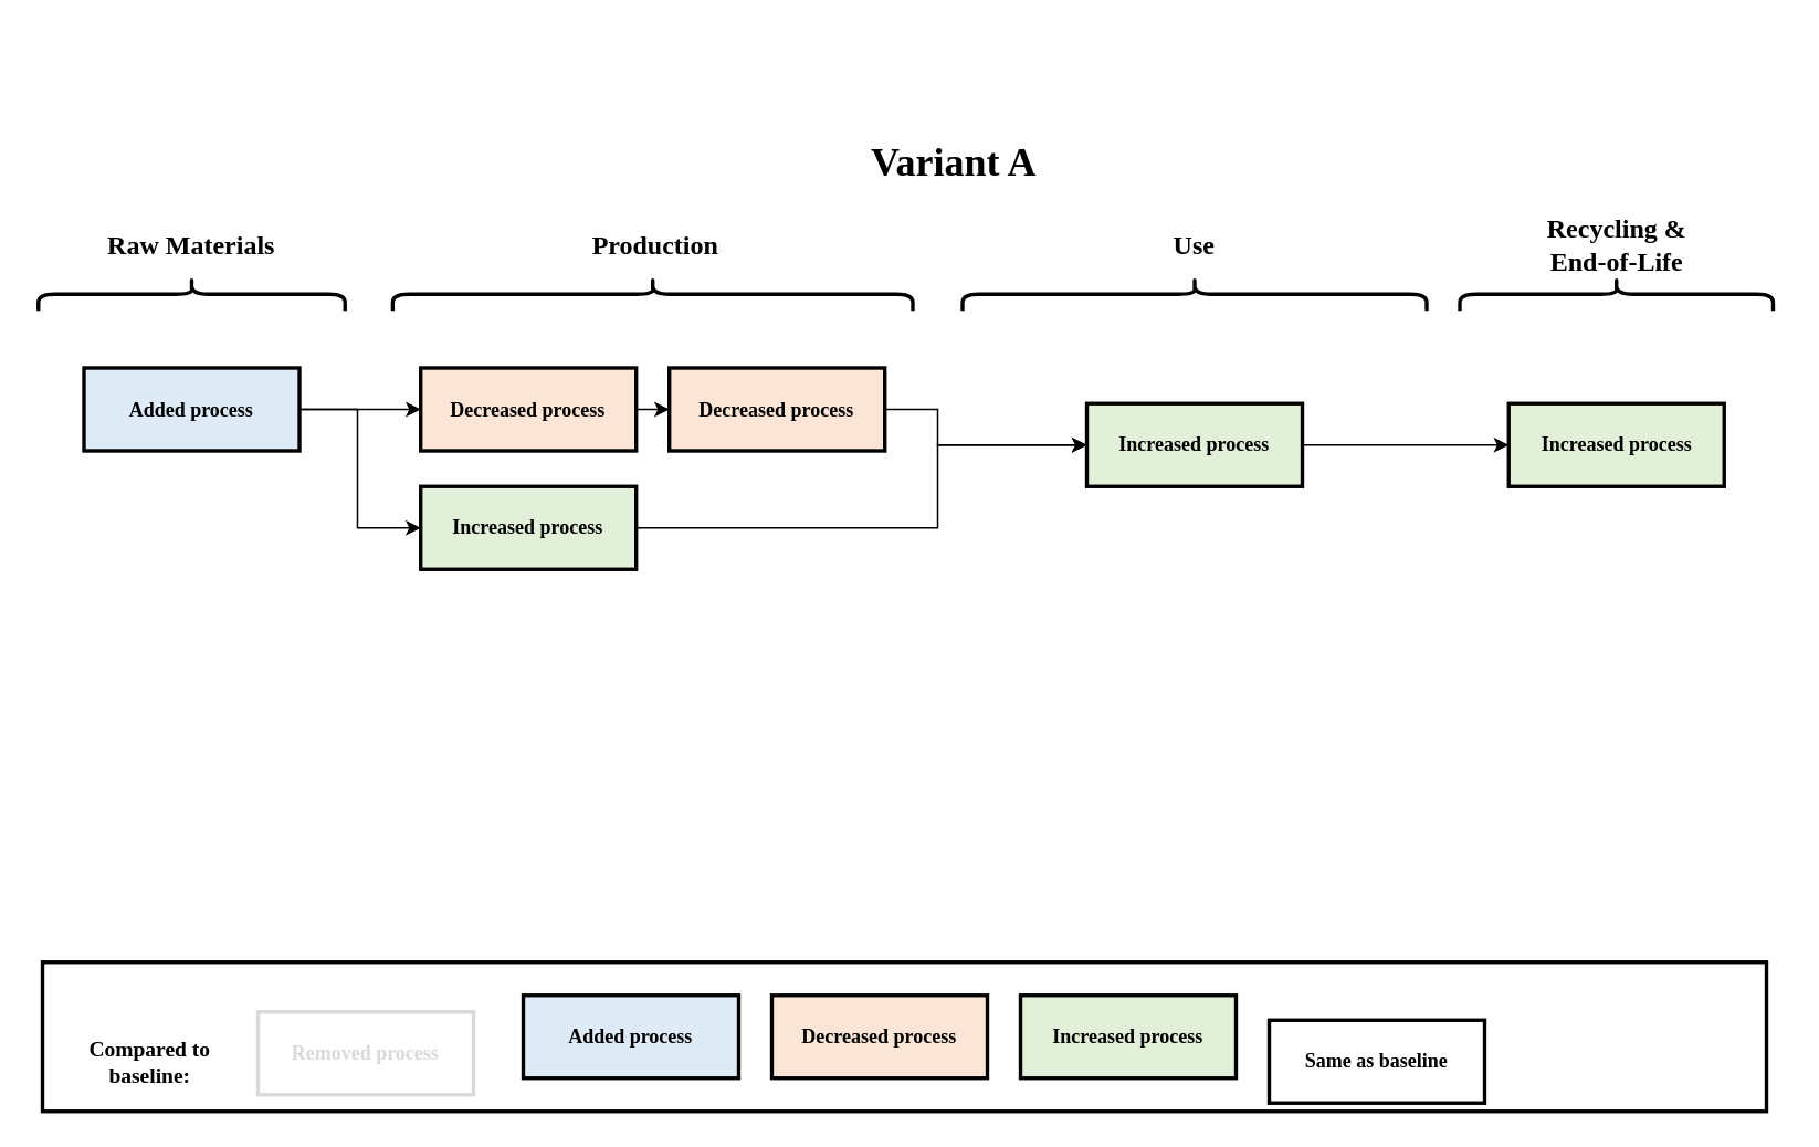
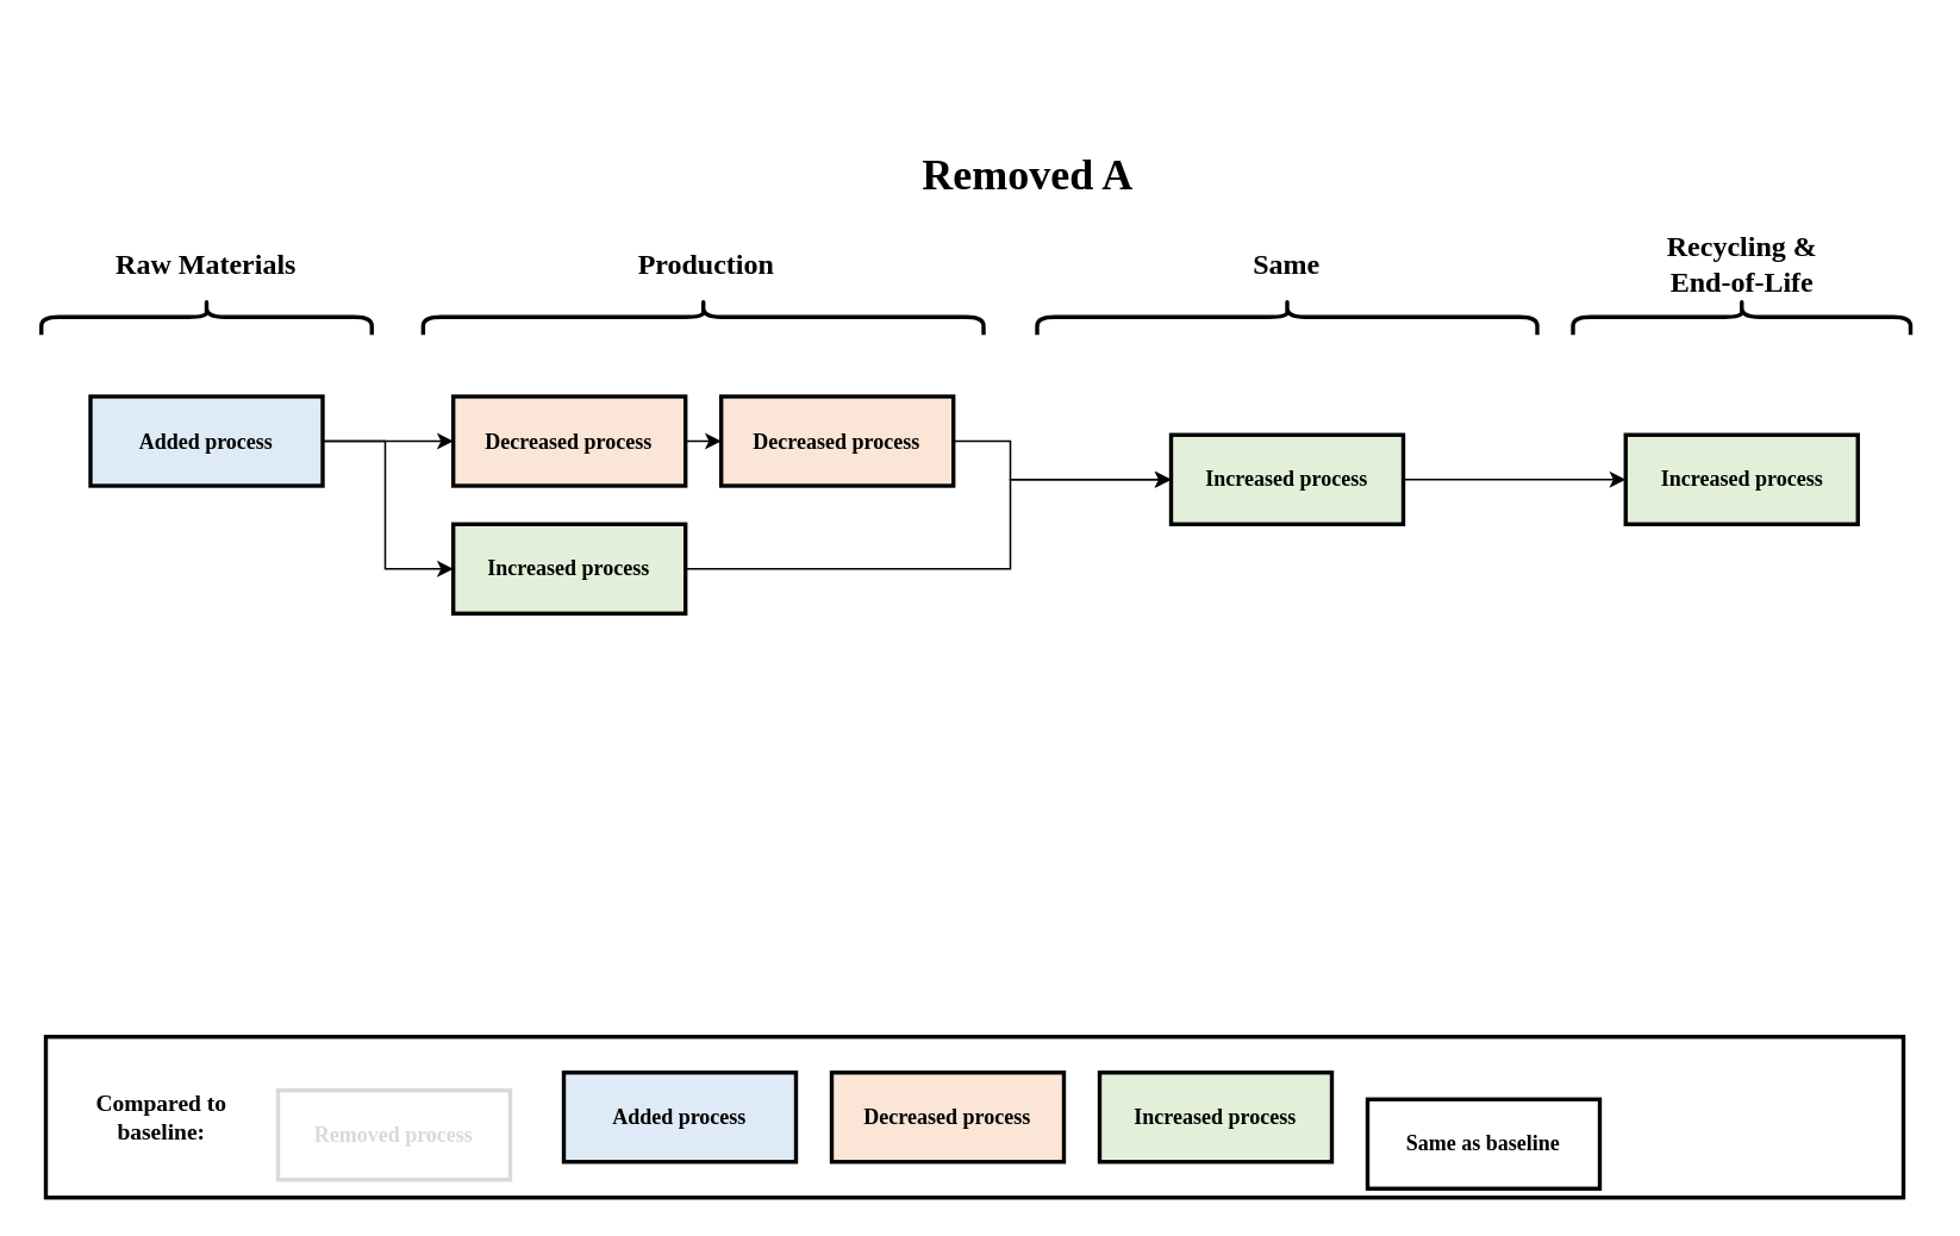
  <mxCell id="0" />
  <mxCell id="1" parent="0" />
  <mxCell id="2" value="" style="shape=curlyBracket;whiteSpace=wrap;html=1;rounded=1;fontFamily=Libre Baskerville;fontSource=https%3A%2F%2Ffonts.googleapis.com%2Fcss%3Ffamily%3DLibre%2BBaskerville;fontSize=13;fontColor=#000000;strokeColor=#000000;strokeWidth=2.25;fillColor=none;size=0.5;rotation=90;" parent="1" vertex="1"><mxGeometry x="105" y="84.5" width="20" height="185" as="geometry" /></mxCell>
  <mxCell id="3" value="" style="shape=curlyBracket;whiteSpace=wrap;html=1;rounded=1;fontFamily=Libre Baskerville;fontSource=https%3A%2F%2Ffonts.googleapis.com%2Fcss%3Ffamily%3DLibre%2BBaskerville;fontSize=13;fontColor=#000000;strokeColor=#000000;strokeWidth=2.25;fillColor=none;size=0.5;rotation=90;" parent="1" vertex="1"><mxGeometry x="383.13" y="20.13" width="20" height="313.75" as="geometry" /></mxCell>
  <mxCell id="4" value="" style="shape=curlyBracket;whiteSpace=wrap;html=1;rounded=1;fontFamily=Libre Baskerville;fontSource=https%3A%2F%2Ffonts.googleapis.com%2Fcss%3Ffamily%3DLibre%2BBaskerville;fontSize=13;fontColor=#000000;strokeColor=#000000;strokeWidth=2.25;fillColor=none;size=0.5;rotation=90;" parent="1" vertex="1"><mxGeometry x="710" y="37" width="20" height="280" as="geometry" /></mxCell>
  <mxCell id="5" value="" style="shape=curlyBracket;whiteSpace=wrap;html=1;rounded=1;fontFamily=Libre Baskerville;fontSource=https%3A%2F%2Ffonts.googleapis.com%2Fcss%3Ffamily%3DLibre%2BBaskerville;fontSize=13;fontColor=#000000;strokeColor=#000000;strokeWidth=2.25;fillColor=none;size=0.5;rotation=90;" parent="1" vertex="1"><mxGeometry x="964.5" y="82.5" width="20" height="189" as="geometry" /></mxCell>
  <mxCell id="6" value="&lt;font style=&quot;font-size: 16px;&quot;&gt;Raw Materials&lt;/font&gt;" style="text;html=1;strokeColor=none;fillColor=none;align=center;verticalAlign=middle;whiteSpace=wrap;rounded=0;dashed=1;dashPattern=1 1;fontColor=#000000;fontFamily=Libre Baskerville;fontSource=https%3A%2F%2Ffonts.googleapis.com%2Fcss%3Ffamily%3DLibre%2BBaskerville;fontStyle=1;fontSize=13;" parent="1" vertex="1"><mxGeometry x="20" y="122" width="190" height="50" as="geometry" /></mxCell>
  <mxCell id="7" value="&lt;font style=&quot;font-size: 16px;&quot;&gt;Production&lt;/font&gt;" style="text;html=1;strokeColor=none;fillColor=none;align=center;verticalAlign=middle;whiteSpace=wrap;rounded=0;dashed=1;dashPattern=1 1;fontColor=#000000;fontFamily=Libre Baskerville;fontSource=https%3A%2F%2Ffonts.googleapis.com%2Fcss%3Ffamily%3DLibre%2BBaskerville;fontStyle=1;fontSize=13;" parent="1" vertex="1"><mxGeometry x="235" y="122" width="320" height="50" as="geometry" /></mxCell>
- <mxCell id="8" value="&lt;font style=&quot;font-size: 16px;&quot;&gt;Use&lt;/font&gt;" style="text;html=1;strokeColor=none;fillColor=none;align=center;verticalAlign=middle;whiteSpace=wrap;rounded=0;dashed=1;dashPattern=1 1;fontColor=#000000;fontFamily=Libre Baskerville;fontSource=https%3A%2F%2Ffonts.googleapis.com%2Fcss%3Ffamily%3DLibre%2BBaskerville;fontStyle=1;fontSize=13;" parent="1" vertex="1"><mxGeometry x="575" y="122" width="290" height="50" as="geometry" /></mxCell>
+ <mxCell id="8" value="&lt;font style=&quot;font-size: 16px;&quot;&gt;Same&lt;/font&gt;" style="text;html=1;strokeColor=none;fillColor=none;align=center;verticalAlign=middle;whiteSpace=wrap;rounded=0;dashed=1;dashPattern=1 1;fontColor=#000000;fontFamily=Libre Baskerville;fontSource=https%3A%2F%2Ffonts.googleapis.com%2Fcss%3Ffamily%3DLibre%2BBaskerville;fontStyle=1;fontSize=13;" parent="1" vertex="1"><mxGeometry x="575" y="122" width="290" height="50" as="geometry" /></mxCell>
  <mxCell id="9" value="&lt;font style=&quot;font-size: 16px;&quot;&gt;Recycling &amp;amp; &lt;br&gt;End-of-Life&lt;/font&gt;" style="text;html=1;strokeColor=none;fillColor=none;align=center;verticalAlign=middle;whiteSpace=wrap;rounded=0;dashed=1;dashPattern=1 1;fontColor=#000000;fontFamily=Libre Baskerville;fontSource=https%3A%2F%2Ffonts.googleapis.com%2Fcss%3Ffamily%3DLibre%2BBaskerville;fontStyle=1;fontSize=13;" parent="1" vertex="1"><mxGeometry x="875" y="122" width="200" height="50" as="geometry" /></mxCell>
  <mxCell id="10" style="rounded=0;orthogonalLoop=1;jettySize=auto;html=1;exitX=1;exitY=0.5;exitDx=0;exitDy=0;entryX=0;entryY=0.5;entryDx=0;entryDy=0;fontFamily=Libre Baskerville;fontSource=https%3A%2F%2Ffonts.googleapis.com%2Fcss%3Ffamily%3DLibre%2BBaskerville;fontSize=16;fontColor=#000000;" parent="1" source="12" target="14" edge="1"><mxGeometry relative="1" as="geometry" /></mxCell>
  <mxCell id="11" style="edgeStyle=orthogonalEdgeStyle;rounded=0;orthogonalLoop=1;jettySize=auto;html=1;exitX=1;exitY=0.5;exitDx=0;exitDy=0;entryX=0;entryY=0.5;entryDx=0;entryDy=0;fontFamily=Libre Baskerville;fontSource=https%3A%2F%2Ffonts.googleapis.com%2Fcss%3Ffamily%3DLibre%2BBaskerville;fontSize=16;fontColor=#000000;" parent="1" source="12" edge="1"><mxGeometry relative="1" as="geometry"><mxPoint x="253.13" y="318" as="targetPoint" /><Array as="points"><mxPoint x="215" y="246" /><mxPoint x="215" y="318" /></Array></mxGeometry></mxCell>
  <mxCell id="12" value="&lt;b&gt;Added process&lt;/b&gt;" style="rounded=0;whiteSpace=wrap;html=1;fillColor=#DEEBF7;strokeWidth=2.25;fontFamily=Libre Baskerville;fontSource=https%3A%2F%2Ffonts.googleapis.com%2Fcss%3Ffamily%3DLibre%2BBaskerville;" parent="1" vertex="1"><mxGeometry x="50" y="221.5" width="130" height="50" as="geometry" /></mxCell>
  <mxCell id="13" style="edgeStyle=none;rounded=0;orthogonalLoop=1;jettySize=auto;html=1;exitX=1;exitY=0.5;exitDx=0;exitDy=0;entryX=0;entryY=0.5;entryDx=0;entryDy=0;fontFamily=Libre Baskerville;fontSource=https%3A%2F%2Ffonts.googleapis.com%2Fcss%3Ffamily%3DLibre%2BBaskerville;fontSize=16;fontColor=#000000;" parent="1" source="14" target="16" edge="1"><mxGeometry relative="1" as="geometry" /></mxCell>
  <mxCell id="14" value="&lt;b&gt;Decreased process&lt;/b&gt;" style="rounded=0;whiteSpace=wrap;html=1;fillColor=#FBE5D6;strokeWidth=2.25;fontFamily=Libre Baskerville;fontSource=https%3A%2F%2Ffonts.googleapis.com%2Fcss%3Ffamily%3DLibre%2BBaskerville;" parent="1" vertex="1"><mxGeometry x="253.13" y="221.5" width="130" height="50" as="geometry" /></mxCell>
  <mxCell id="15" style="edgeStyle=orthogonalEdgeStyle;rounded=0;orthogonalLoop=1;jettySize=auto;html=1;exitX=1;exitY=0.5;exitDx=0;exitDy=0;entryX=0;entryY=0.5;entryDx=0;entryDy=0;fontFamily=Libre Baskerville;fontSource=https%3A%2F%2Ffonts.googleapis.com%2Fcss%3Ffamily%3DLibre%2BBaskerville;fontSize=16;fontColor=#000000;" parent="1" source="16" target="20" edge="1"><mxGeometry relative="1" as="geometry"><Array as="points"><mxPoint x="565" y="247" /><mxPoint x="565" y="268" /></Array></mxGeometry></mxCell>
  <mxCell id="16" value="&lt;b&gt;Decreased process&lt;/b&gt;" style="rounded=0;whiteSpace=wrap;html=1;fillColor=#FBE5D6;strokeWidth=2.25;fontFamily=Libre Baskerville;fontSource=https%3A%2F%2Ffonts.googleapis.com%2Fcss%3Ffamily%3DLibre%2BBaskerville;" parent="1" vertex="1"><mxGeometry x="403.13" y="221.5" width="130" height="50" as="geometry" /></mxCell>
  <mxCell id="17" style="edgeStyle=orthogonalEdgeStyle;rounded=0;orthogonalLoop=1;jettySize=auto;html=1;exitX=1;exitY=0.5;exitDx=0;exitDy=0;entryX=0;entryY=0.5;entryDx=0;entryDy=0;fontFamily=Libre Baskerville;fontSource=https%3A%2F%2Ffonts.googleapis.com%2Fcss%3Ffamily%3DLibre%2BBaskerville;fontSize=16;fontColor=#000000;" parent="1" source="18" target="20" edge="1"><mxGeometry relative="1" as="geometry"><Array as="points"><mxPoint x="565" y="318" /><mxPoint x="565" y="268" /></Array></mxGeometry></mxCell>
  <mxCell id="18" value="&lt;b&gt;Increased process&lt;/b&gt;" style="rounded=0;whiteSpace=wrap;html=1;fillColor=#E2F0D9;strokeWidth=2.25;fontFamily=Libre Baskerville;fontSource=https%3A%2F%2Ffonts.googleapis.com%2Fcss%3Ffamily%3DLibre%2BBaskerville;" parent="1" vertex="1"><mxGeometry x="253.13" y="293" width="130" height="50" as="geometry" /></mxCell>
  <mxCell id="19" style="edgeStyle=orthogonalEdgeStyle;rounded=0;orthogonalLoop=1;jettySize=auto;html=1;exitX=1;exitY=0.5;exitDx=0;exitDy=0;fontFamily=Libre Baskerville;fontSource=https%3A%2F%2Ffonts.googleapis.com%2Fcss%3Ffamily%3DLibre%2BBaskerville;fontSize=16;fontColor=#000000;" parent="1" source="20" target="21" edge="1"><mxGeometry relative="1" as="geometry" /></mxCell>
  <mxCell id="20" value="&lt;b&gt;Increased process&lt;/b&gt;" style="rounded=0;whiteSpace=wrap;html=1;fillColor=#E2F0D9;strokeWidth=2.25;fontFamily=Libre Baskerville;fontSource=https%3A%2F%2Ffonts.googleapis.com%2Fcss%3Ffamily%3DLibre%2BBaskerville;" parent="1" vertex="1"><mxGeometry x="655" y="243" width="130" height="50" as="geometry" /></mxCell>
  <mxCell id="21" value="&lt;b&gt;Increased process&lt;/b&gt;" style="rounded=0;whiteSpace=wrap;html=1;fillColor=#E2F0D9;strokeWidth=2.25;fontFamily=Libre Baskerville;fontSource=https%3A%2F%2Ffonts.googleapis.com%2Fcss%3Ffamily%3DLibre%2BBaskerville;" parent="1" vertex="1"><mxGeometry x="909.5" y="243" width="130" height="50" as="geometry" /></mxCell>
- <mxCell id="22" value="&lt;font style=&quot;font-size: 24px;&quot;&gt;Variant A&lt;/font&gt;" style="text;html=1;strokeColor=none;fillColor=none;align=center;verticalAlign=middle;whiteSpace=wrap;rounded=0;dashed=1;dashPattern=1 1;fontColor=#000000;fontFamily=Libre Baskerville;fontSource=https%3A%2F%2Ffonts.googleapis.com%2Fcss%3Ffamily%3DLibre%2BBaskerville;fontStyle=1;fontSize=24;" parent="1" vertex="1"><mxGeometry x="415" width="320" height="50" as="geometry" y="73" /></mxCell>
+ <mxCell id="22" value="&lt;font style=&quot;font-size: 24px;&quot;&gt;Removed A&lt;/font&gt;" style="text;html=1;strokeColor=none;fillColor=none;align=center;verticalAlign=middle;whiteSpace=wrap;rounded=0;dashed=1;dashPattern=1 1;fontColor=#000000;fontFamily=Libre Baskerville;fontSource=https%3A%2F%2Ffonts.googleapis.com%2Fcss%3Ffamily%3DLibre%2BBaskerville;fontStyle=1;fontSize=24;" parent="1" vertex="1"><mxGeometry x="415" width="320" height="50" as="geometry" y="73" /></mxCell>
  <mxCell id="23" value="" style="group" parent="1" vertex="1" connectable="0"><mxGeometry x="25" y="580" width="1040" height="90" as="geometry" /></mxCell>
  <mxCell id="24" value="&lt;blockquote style=&quot;margin: 0 0 0 40px; border: none; padding: 0px;&quot;&gt;&lt;br&gt;&lt;/blockquote&gt;" style="rounded=0;whiteSpace=wrap;html=1;strokeWidth=2.25;fontFamily=Libre Baskerville;fontSource=https%3A%2F%2Ffonts.googleapis.com%2Fcss%3Ffamily%3DLibre%2BBaskerville;align=center;fillColor=none;" parent="23" vertex="1"><mxGeometry width="1040" height="90" as="geometry" /></mxCell>
  <mxCell id="25" value="&lt;b&gt;Added process&lt;/b&gt;" style="rounded=0;whiteSpace=wrap;html=1;fillColor=#DEEBF7;strokeWidth=2.25;fontFamily=Libre Baskerville;fontSource=https%3A%2F%2Ffonts.googleapis.com%2Fcss%3Ffamily%3DLibre%2BBaskerville;" parent="23" vertex="1"><mxGeometry x="290" y="20" width="130" height="50" as="geometry" /></mxCell>
  <mxCell id="26" value="&lt;b&gt;Decreased process&lt;/b&gt;" style="rounded=0;whiteSpace=wrap;html=1;fillColor=#FBE5D6;strokeWidth=2.25;fontFamily=Libre Baskerville;fontSource=https%3A%2F%2Ffonts.googleapis.com%2Fcss%3Ffamily%3DLibre%2BBaskerville;" parent="23" vertex="1"><mxGeometry x="440" y="20" width="130" height="50" as="geometry" /></mxCell>
  <mxCell id="27" value="&lt;b&gt;Increased process&lt;/b&gt;" style="rounded=0;whiteSpace=wrap;html=1;fillColor=#E2F0D9;strokeWidth=2.25;fontFamily=Libre Baskerville;fontSource=https%3A%2F%2Ffonts.googleapis.com%2Fcss%3Ffamily%3DLibre%2BBaskerville;" parent="23" vertex="1"><mxGeometry x="590" y="20" width="130" height="50" as="geometry" /></mxCell>
  <mxCell id="28" value="&lt;b&gt;Same as baseline&lt;/b&gt;" style="rounded=0;whiteSpace=wrap;html=1;strokeWidth=2.25;fontFamily=Libre Baskerville;fontSource=https%3A%2F%2Ffonts.googleapis.com%2Fcss%3Ffamily%3DLibre%2BBaskerville;" parent="23" vertex="1"><mxGeometry x="740" y="35" width="130" height="50" as="geometry" /></mxCell>
  <mxCell id="29" value="&lt;b&gt;Removed process&lt;/b&gt;" style="rounded=0;whiteSpace=wrap;html=1;strokeWidth=2.25;fontFamily=Libre Baskerville;fontSource=https%3A%2F%2Ffonts.googleapis.com%2Fcss%3Ffamily%3DLibre%2BBaskerville;strokeColor=#D9D9D9;fontColor=#D9D9D9;" parent="23" vertex="1"><mxGeometry x="130" y="30" width="130" height="50" as="geometry" /></mxCell>
- <mxCell id="30" value="Compared to baseline:" style="text;html=1;strokeColor=none;fillColor=none;align=center;verticalAlign=middle;whiteSpace=wrap;rounded=0;dashed=1;dashPattern=1 1;fontColor=#000000;fontFamily=Libre Baskerville;fontSource=https%3A%2F%2Ffonts.googleapis.com%2Fcss%3Ffamily%3DLibre%2BBaskerville;fontStyle=1;fontSize=13;" parent="23" vertex="1"><mxGeometry x="10" y="35" width="110" height="50" as="geometry" /></mxCell>
+ <mxCell id="30" value="Compared to baseline:" style="text;html=1;strokeColor=none;fillColor=none;align=center;verticalAlign=middle;whiteSpace=wrap;rounded=0;dashed=1;dashPattern=1 1;fontColor=#000000;fontFamily=Libre Baskerville;fontSource=https%3A%2F%2Ffonts.googleapis.com%2Fcss%3Ffamily%3DLibre%2BBaskerville;fontStyle=1;fontSize=13;" parent="23" vertex="1"><mxGeometry x="10" y="20" width="110" height="50" as="geometry" /></mxCell>
